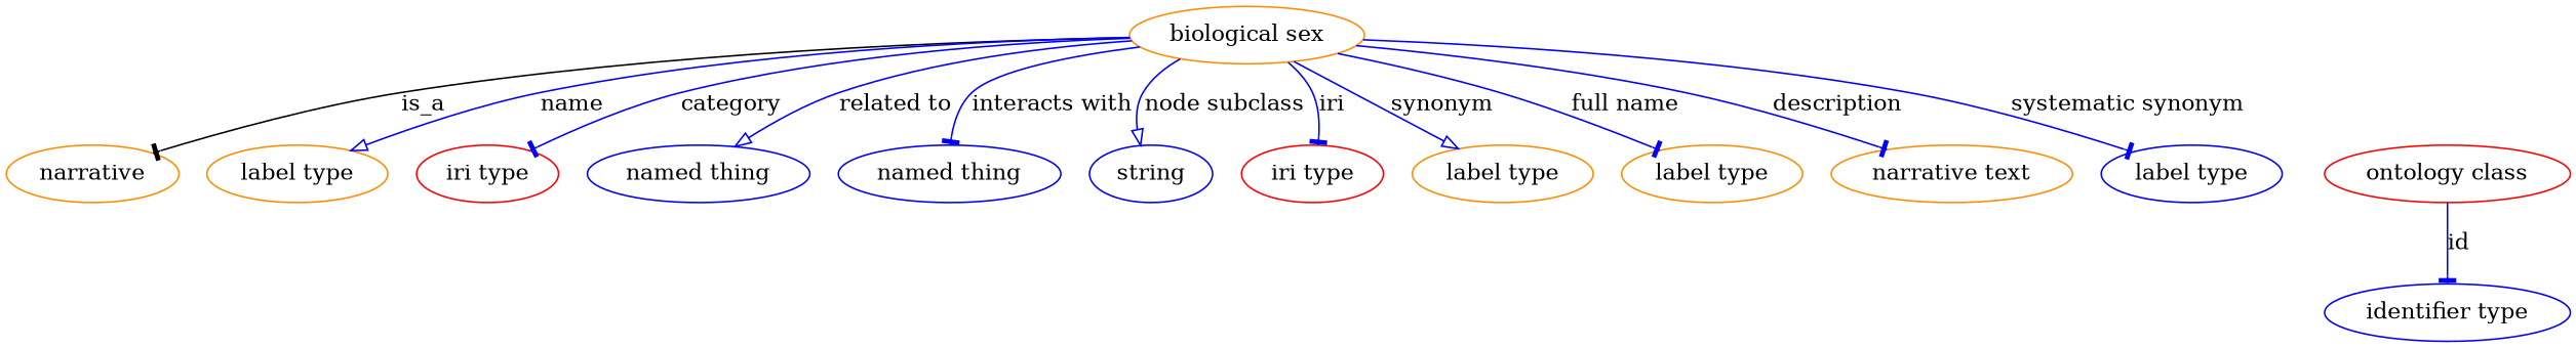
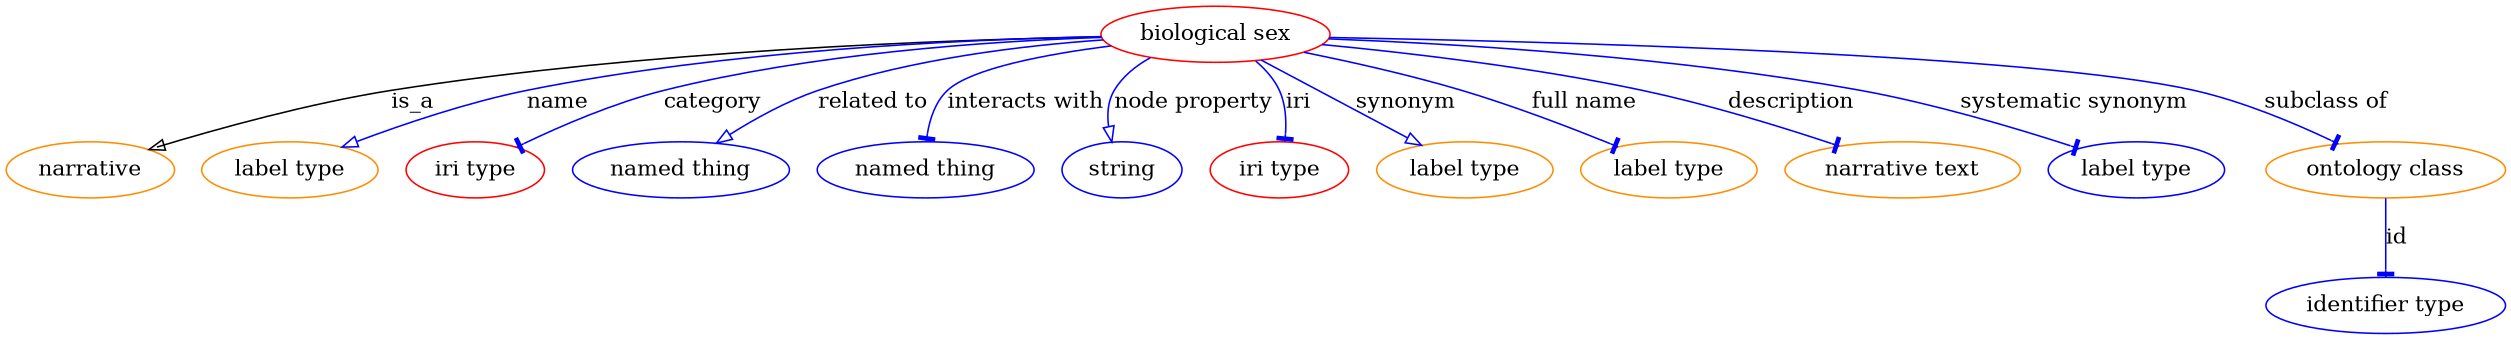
  digraph {
    node [color=darkorange]
    edge [arrowhead=tee color=blue style=solid]
-   n1 [height=0.5 label="biological sex" width=1.652]
+   n1 [color=red height=0.5 label="biological sex" width=1.652]
    n2 [height=0.5 label=narrative width=1.0993]
    n3 [height=0.5 label="label type" width=1.2425]
    n4 [color=red height=0.5 label="iri type" width=0.9834]
    n5 [color=blue height=0.5 label="named thing" width=1.5019]
    n6 [color=blue height=0.5 label="named thing" width=1.5019]
    n7 [color=blue height=0.5 label=string width=0.8403]
    n8 [color=red height=0.5 label="iri type" width=0.9834]
    n9 [height=0.5 label="label type" width=1.2425]
    n10 [height=0.5 label="label type" width=1.2425]
    n11 [height=0.5 label="narrative text" width=1.5834]
    n12 [color=blue height=0.5 label="label type" width=1.2425]
-   n13 [color=red height=0.5 label="ontology class" width=1.6931]
+   n13 [height=0.5 label="ontology class" width=1.6931]
    n14 [color=blue height=0.5 label="identifier type" width=1.652]
-   n1 -> n2 [label=is_a color="" style=""]
+   n1 -> n2 [arrowhead=onormal label=is_a color="" style=""]
    n1 -> n3 [arrowhead=onormal label=name]
    n1 -> n4 [label=category]
    n1 -> n5 [arrowhead=onormal label="related to"]
    n1 -> n6 [label="interacts with"]
-   n1 -> n7 [arrowhead=onormal label="node subclass"]
+   n1 -> n7 [arrowhead=onormal label="node property"]
    n1 -> n8 [label=iri]
    n1 -> n9 [arrowhead=onormal label=synonym]
    n1 -> n10 [label="full name"]
    n1 -> n11 [label=description]
    n1 -> n12 [label="systematic synonym"]
+   n1 -> n13 [label="subclass of"]
    n13 -> n14 [label=id]
  }
